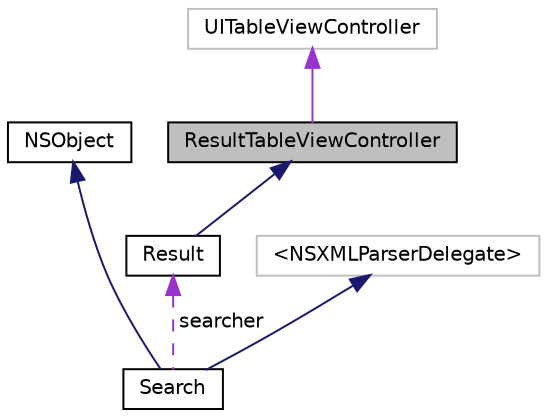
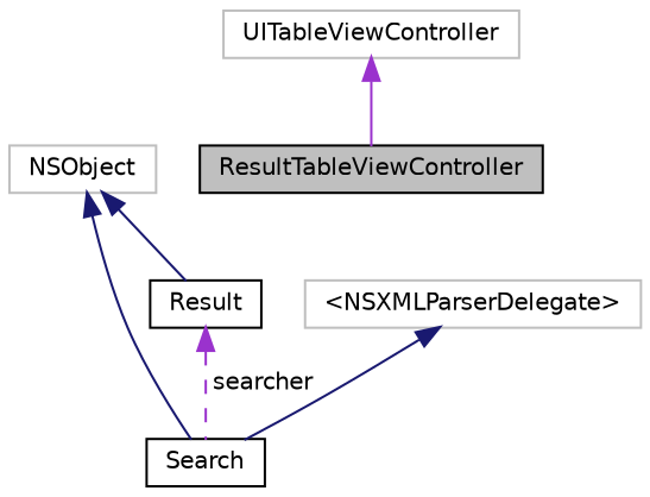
  digraph {
    node [color=black fillcolor=white fontname=Helvetica fontsize=10 shape=record style=filled]
    edge [color=midnightblue dir=back fontname=Helvetica fontsize=10 labelfontname=Helvetica labelfontsize=10 style=solid]
    n1 [fillcolor=grey75 fontcolor=black height=0.2 label=ResultTableViewController width=0.4]
    n2 [color=grey75 height=0.2 label=UITableViewController width=0.4]
-   n3 [height=0.2 label=NSObject width=0.4]
+   n3 [color=grey75 height=0.2 label=NSObject width=0.4]
    n4 [height=0.2 label=Search width=0.4]
    n5 [height=0.2 label=Result width=0.4]
    n6 [color=grey75 height=0.2 label="\<NSXMLParserDelegate\>" width=0.4]
    n2 -> n1 [color=darkorchid3]
    n3 -> n4
-   n1 -> n5
+   n3 -> n5
    n5 -> n4 [color=darkorchid3 label=" searcher" style=dashed]
    n6 -> n4
  }
